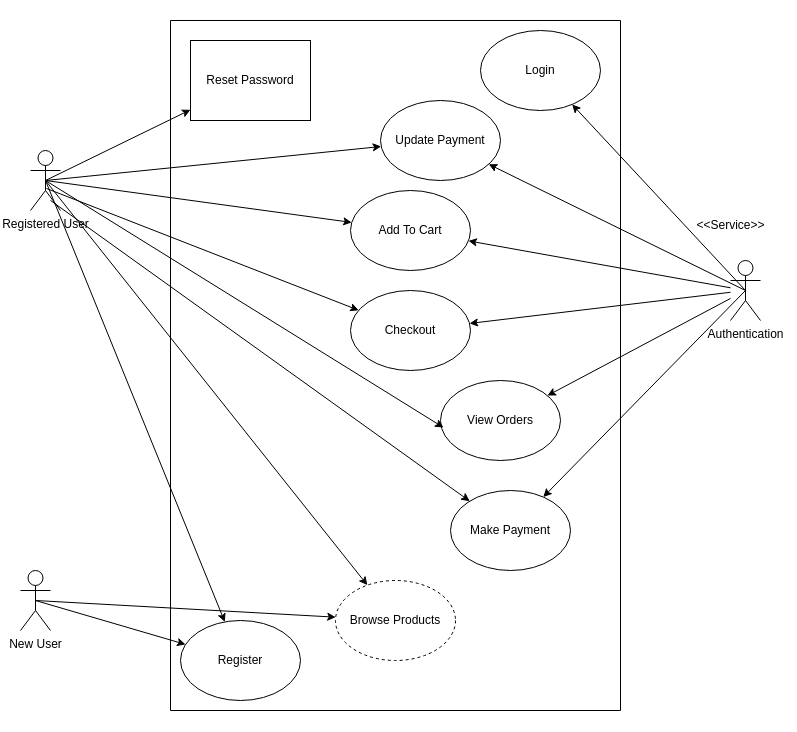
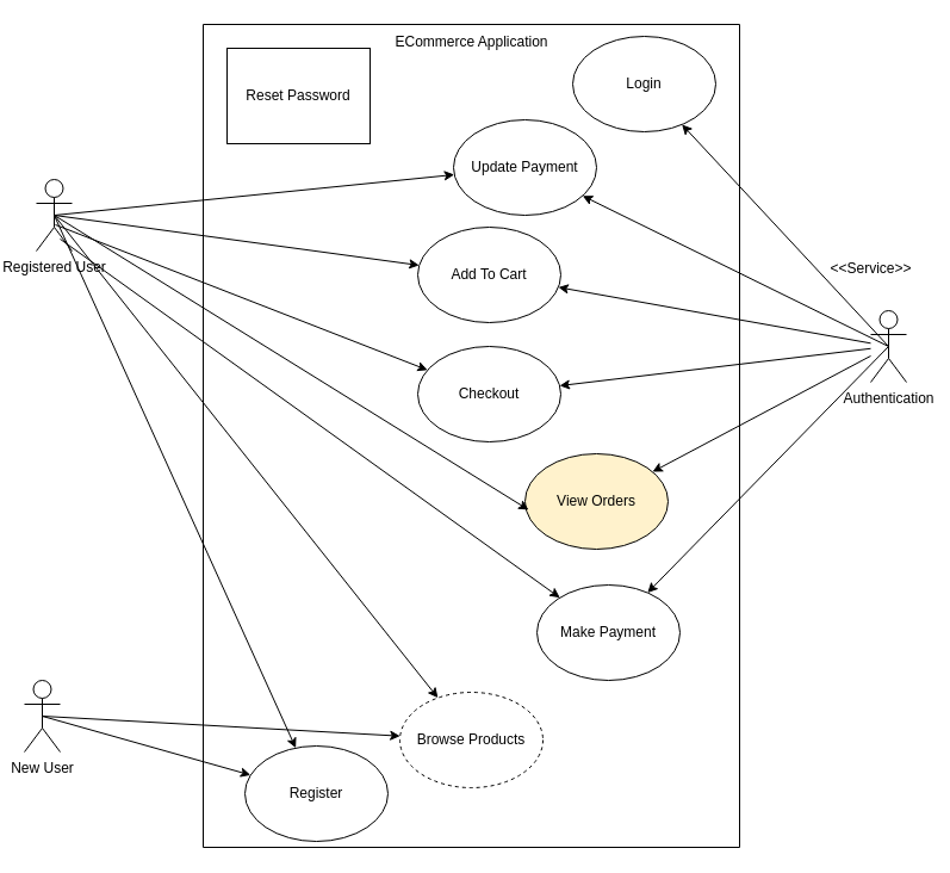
  <mxCell id="0" />
  <mxCell id="1" parent="0" />
  <mxCell id="2" value="New User" style="shape=umlActor;verticalLabelPosition=bottom;verticalAlign=top;html=1;" vertex="1" parent="1"><mxGeometry x="20" y="570" width="30" height="60" as="geometry" /></mxCell>
  <mxCell id="3" value="Registered User" style="shape=umlActor;verticalLabelPosition=bottom;verticalAlign=top;html=1;" vertex="1" parent="1"><mxGeometry x="30" y="150" width="30" height="60" as="geometry" /></mxCell>
  <mxCell id="4" value="" style="swimlane;startSize=0;" vertex="1" parent="1"><mxGeometry x="170" y="20" width="450" height="690" as="geometry" /></mxCell>
+ <mxCell id="5" value="ECommerce Application" style="text;html=1;align=center;verticalAlign=middle;resizable=0;points=[];autosize=1;strokeColor=none;fillColor=none;" vertex="1" parent="4"><mxGeometry x="150" width="150" height="30" as="geometry" /></mxCell>
  <mxCell id="6" value="Browse Products" style="ellipse;whiteSpace=wrap;html=1;dashed=1;" vertex="1" parent="4"><mxGeometry x="165" y="560" width="120" height="80" as="geometry" /></mxCell>
  <mxCell id="7" value="Login" style="ellipse;whiteSpace=wrap;html=1;" vertex="1" parent="4"><mxGeometry x="310" y="10" width="120" height="80" as="geometry" /></mxCell>
- <mxCell id="8" value="Register" style="ellipse;whiteSpace=wrap;html=1;" vertex="1" parent="4"><mxGeometry x="10" y="600" width="120" height="80" as="geometry" /></mxCell>
+ <mxCell id="8" value="Register" style="ellipse;whiteSpace=wrap;html=1;" vertex="1" parent="4"><mxGeometry x="35" y="605" width="120" height="80" as="geometry" /></mxCell>
  <mxCell id="9" value="Update Payment" style="ellipse;whiteSpace=wrap;html=1;" vertex="1" parent="4"><mxGeometry x="210" y="80" width="120" height="80" as="geometry" /></mxCell>
  <mxCell id="10" value="Reset Password" style="whiteSpace=wrap;html=1;rounded=0;" vertex="1" parent="4"><mxGeometry x="20" y="20" width="120" height="80" as="geometry" /></mxCell>
  <mxCell id="11" value="Add To Cart" style="ellipse;whiteSpace=wrap;html=1;" vertex="1" parent="4"><mxGeometry x="180" y="170" width="120" height="80" as="geometry" /></mxCell>
  <mxCell id="12" value="Checkout" style="ellipse;whiteSpace=wrap;html=1;" vertex="1" parent="4"><mxGeometry x="180" y="270" width="120" height="80" as="geometry" /></mxCell>
- <mxCell id="13" value="View Orders" style="ellipse;whiteSpace=wrap;html=1;" vertex="1" parent="4"><mxGeometry x="270" y="360" width="120" height="80" as="geometry" /></mxCell>
+ <mxCell id="13" value="View Orders" style="ellipse;whiteSpace=wrap;html=1;fillColor=#fff2cc;" vertex="1" parent="4"><mxGeometry x="270" y="360" width="120" height="80" as="geometry" /></mxCell>
  <mxCell id="14" value="Make Payment" style="ellipse;whiteSpace=wrap;html=1;" vertex="1" parent="4"><mxGeometry x="280" y="470" width="120" height="80" as="geometry" /></mxCell>
  <mxCell id="15" value="" style="endArrow=classic;html=1;rounded=0;exitX=0.5;exitY=0.5;exitDx=0;exitDy=0;exitPerimeter=0;" edge="1" parent="1" source="3" target="6"><mxGeometry width="50" height="50" relative="1" as="geometry"><mxPoint x="300" y="340" as="sourcePoint" /><mxPoint x="350" y="290" as="targetPoint" /></mxGeometry></mxCell>
  <mxCell id="16" value="" style="endArrow=classic;html=1;rounded=0;exitX=0.5;exitY=0.5;exitDx=0;exitDy=0;exitPerimeter=0;" edge="1" parent="1" source="2" target="6"><mxGeometry width="50" height="50" relative="1" as="geometry"><mxPoint x="300" y="340" as="sourcePoint" /><mxPoint x="350" y="290" as="targetPoint" /></mxGeometry></mxCell>
  <mxCell id="17" value="" style="endArrow=classic;html=1;rounded=0;exitX=0.5;exitY=0.5;exitDx=0;exitDy=0;exitPerimeter=0;" edge="1" parent="1" source="3" target="8"><mxGeometry width="50" height="50" relative="1" as="geometry"><mxPoint x="300" y="340" as="sourcePoint" /><mxPoint x="350" y="290" as="targetPoint" /></mxGeometry></mxCell>
  <mxCell id="18" value="" style="endArrow=classic;html=1;rounded=0;exitX=0.5;exitY=0.5;exitDx=0;exitDy=0;exitPerimeter=0;" edge="1" parent="1" source="2" target="8"><mxGeometry width="50" height="50" relative="1" as="geometry"><mxPoint x="300" y="340" as="sourcePoint" /><mxPoint x="350" y="290" as="targetPoint" /></mxGeometry></mxCell>
- <mxCell id="19" value="" style="endArrow=classic;html=1;rounded=0;exitX=0.5;exitY=0.5;exitDx=0;exitDy=0;exitPerimeter=0;" edge="1" parent="1" source="3" target="10"><mxGeometry width="50" height="50" relative="1" as="geometry"><mxPoint x="300" y="340" as="sourcePoint" /><mxPoint x="350" y="290" as="targetPoint" /></mxGeometry></mxCell>
  <mxCell id="20" value="" style="endArrow=classic;html=1;rounded=0;exitX=0.5;exitY=0.5;exitDx=0;exitDy=0;exitPerimeter=0;" edge="1" parent="1" source="3" target="9"><mxGeometry width="50" height="50" relative="1" as="geometry"><mxPoint x="53" y="180" as="sourcePoint" /><mxPoint x="160" y="132" as="targetPoint" /></mxGeometry></mxCell>
  <mxCell id="21" value="" style="endArrow=classic;html=1;rounded=0;exitX=0.5;exitY=0.5;exitDx=0;exitDy=0;exitPerimeter=0;" edge="1" parent="1" source="3" target="11"><mxGeometry width="50" height="50" relative="1" as="geometry"><mxPoint x="300" y="340" as="sourcePoint" /><mxPoint x="350" y="290" as="targetPoint" /></mxGeometry></mxCell>
  <mxCell id="22" value="" style="endArrow=classic;html=1;rounded=0;exitX=0.533;exitY=0.633;exitDx=0;exitDy=0;exitPerimeter=0;" edge="1" parent="1" source="3" target="12"><mxGeometry width="50" height="50" relative="1" as="geometry"><mxPoint x="300" y="340" as="sourcePoint" /><mxPoint x="350" y="290" as="targetPoint" /></mxGeometry></mxCell>
  <mxCell id="23" value="" style="endArrow=classic;html=1;rounded=0;exitX=0.5;exitY=0.5;exitDx=0;exitDy=0;exitPerimeter=0;entryX=0.025;entryY=0.588;entryDx=0;entryDy=0;entryPerimeter=0;" edge="1" parent="1" source="3" target="13"><mxGeometry width="50" height="50" relative="1" as="geometry"><mxPoint x="300" y="340" as="sourcePoint" /><mxPoint x="350" y="290" as="targetPoint" /></mxGeometry></mxCell>
  <mxCell id="24" value="" style="endArrow=classic;html=1;rounded=0;exitX=0.667;exitY=0.833;exitDx=0;exitDy=0;exitPerimeter=0;" edge="1" parent="1" source="3" target="14"><mxGeometry width="50" height="50" relative="1" as="geometry"><mxPoint x="300" y="340" as="sourcePoint" /><mxPoint x="350" y="290" as="targetPoint" /></mxGeometry></mxCell>
  <mxCell id="25" value="Authentication" style="shape=umlActor;verticalLabelPosition=bottom;verticalAlign=top;html=1;outlineConnect=0;" vertex="1" parent="1"><mxGeometry x="730" y="260" width="30" height="60" as="geometry" /></mxCell>
  <mxCell id="26" value="&amp;lt;&amp;lt;Service&amp;gt;&amp;gt;" style="text;html=1;align=center;verticalAlign=middle;resizable=0;points=[];autosize=1;strokeColor=none;fillColor=none;" vertex="1" parent="1"><mxGeometry x="685" y="210" width="90" height="30" as="geometry" /></mxCell>
  <mxCell id="27" value="" style="endArrow=classic;html=1;rounded=0;exitX=0.5;exitY=0.5;exitDx=0;exitDy=0;exitPerimeter=0;" edge="1" parent="1" source="25" target="9"><mxGeometry width="50" height="50" relative="1" as="geometry"><mxPoint x="650" y="340" as="sourcePoint" /><mxPoint x="700" y="290" as="targetPoint" /></mxGeometry></mxCell>
  <mxCell id="28" value="" style="endArrow=classic;html=1;rounded=0;exitX=0.5;exitY=0.5;exitDx=0;exitDy=0;exitPerimeter=0;" edge="1" parent="1" source="25" target="7"><mxGeometry width="50" height="50" relative="1" as="geometry"><mxPoint x="520" y="340" as="sourcePoint" /><mxPoint x="570" y="290" as="targetPoint" /></mxGeometry></mxCell>
  <mxCell id="29" value="" style="endArrow=classic;html=1;rounded=0;" edge="1" parent="1" source="25" target="13"><mxGeometry width="50" height="50" relative="1" as="geometry"><mxPoint x="520" y="340" as="sourcePoint" /><mxPoint x="570" y="290" as="targetPoint" /></mxGeometry></mxCell>
  <mxCell id="30" value="" style="endArrow=classic;html=1;rounded=0;" edge="1" parent="1" source="25" target="12"><mxGeometry width="50" height="50" relative="1" as="geometry"><mxPoint x="520" y="340" as="sourcePoint" /><mxPoint x="570" y="290" as="targetPoint" /></mxGeometry></mxCell>
  <mxCell id="31" value="" style="endArrow=classic;html=1;rounded=0;" edge="1" parent="1" source="25" target="11"><mxGeometry width="50" height="50" relative="1" as="geometry"><mxPoint x="720" y="230" as="sourcePoint" /><mxPoint x="570" y="290" as="targetPoint" /></mxGeometry></mxCell>
  <mxCell id="32" value="" style="endArrow=classic;html=1;rounded=0;exitX=0.5;exitY=0.5;exitDx=0;exitDy=0;exitPerimeter=0;" edge="1" parent="1" source="25" target="14"><mxGeometry width="50" height="50" relative="1" as="geometry"><mxPoint x="520" y="340" as="sourcePoint" /><mxPoint x="570" y="290" as="targetPoint" /></mxGeometry></mxCell>
